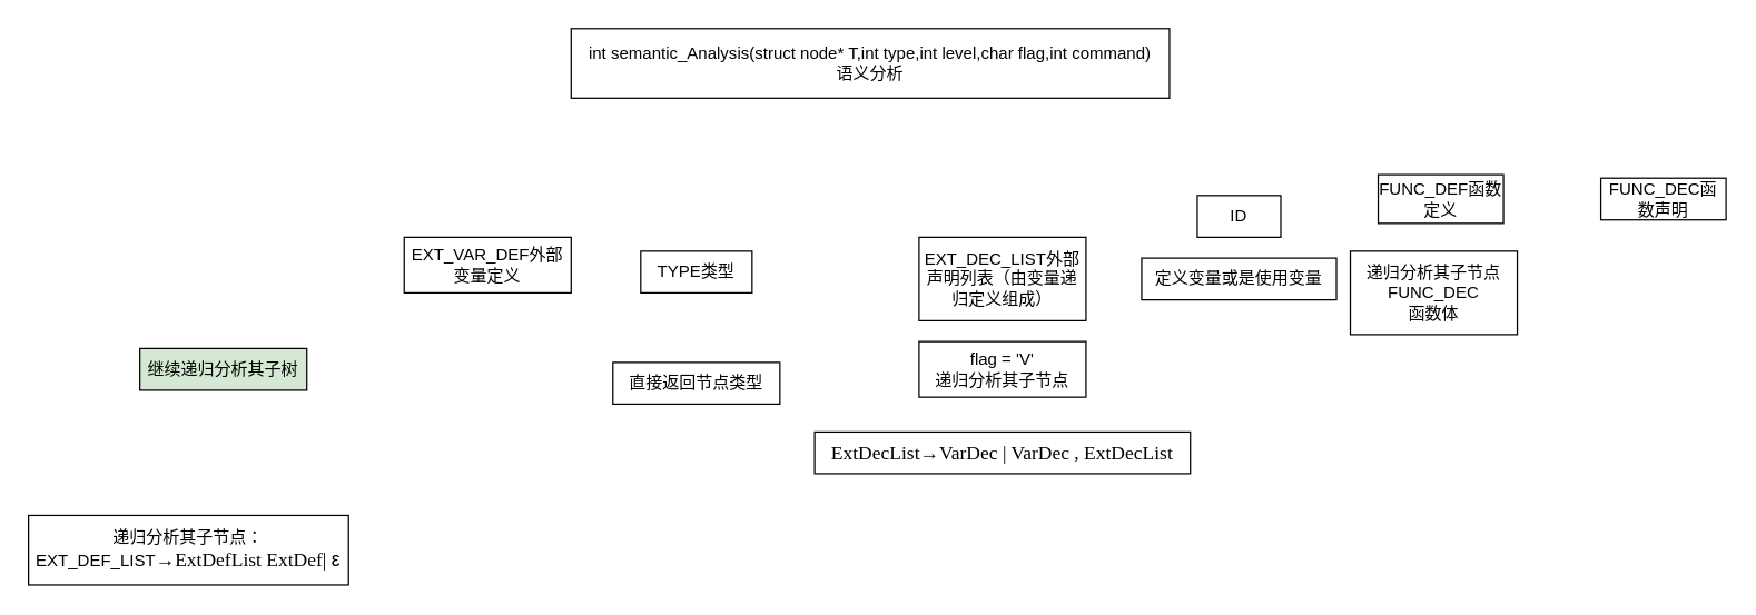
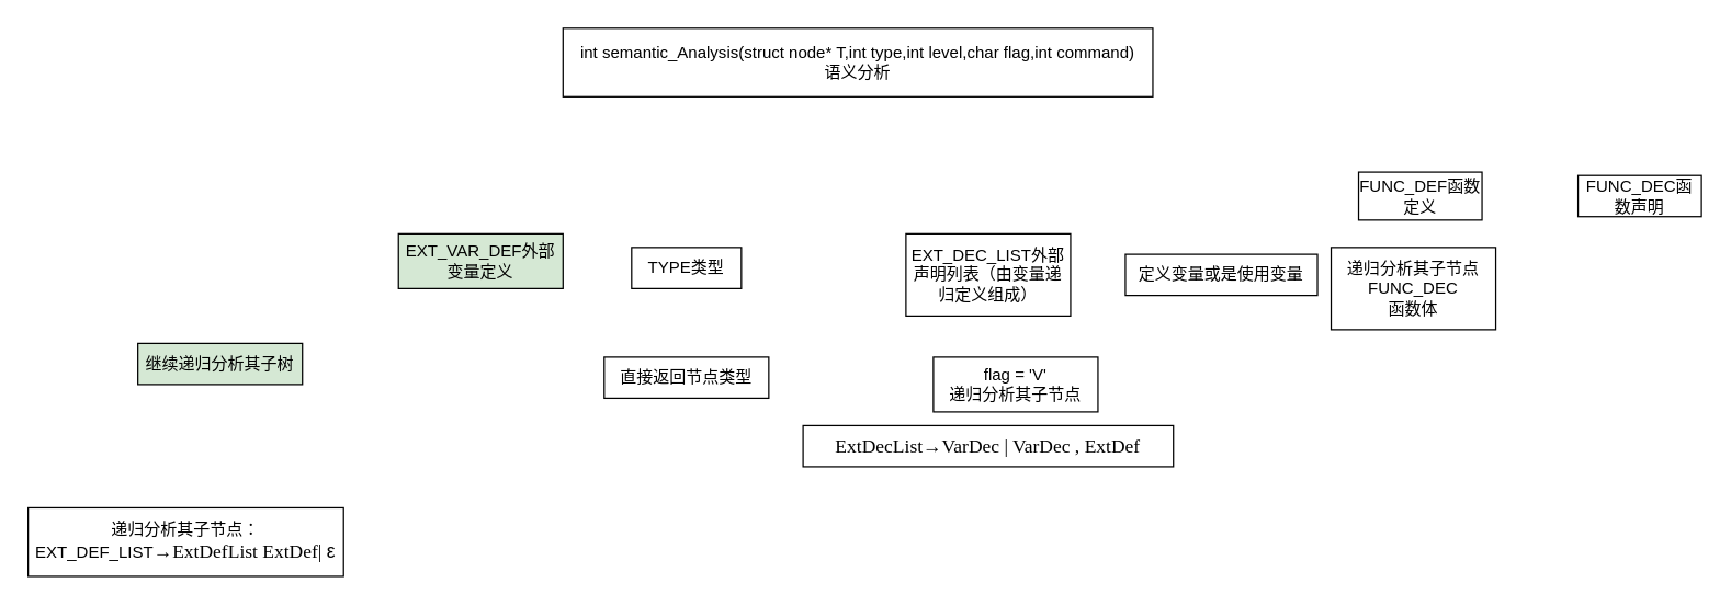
  <mxCell id="0" />
  <mxCell id="1" parent="0" />
  <mxCell id="2" value="int semantic_Analysis(struct node* T,int type,int level,char flag,int command)&lt;br&gt;语义分析" style="rounded=0;whiteSpace=wrap;html=1;" vertex="1" parent="1"><mxGeometry x="410" y="20" width="430" height="50" as="geometry" /></mxCell>
  <mxCell id="3" value="递归分析其子节点：&lt;br&gt;EXT_DEF_LIST&lt;span style=&quot;font-size: 10.5pt&quot;&gt;→&lt;/span&gt;&lt;span lang=&quot;EN-US&quot; style=&quot;font-size: 10.5pt ; font-family: &amp;#34;times new roman&amp;#34; , serif&quot;&gt;ExtDefList ExtDef|&amp;nbsp;&lt;/span&gt;&lt;span style=&quot;font-size: 10.5pt&quot;&gt;ε&lt;/span&gt;" style="whiteSpace=wrap;html=1;" vertex="1" parent="1"><mxGeometry x="20" y="370" width="230" height="50" as="geometry" /></mxCell>
- <mxCell id="4" value="EXT_VAR_DEF外部变量定义" style="whiteSpace=wrap;html=1;" vertex="1" parent="1"><mxGeometry x="290" y="170" width="120" height="40" as="geometry" /></mxCell>
+ <mxCell id="4" value="EXT_VAR_DEF外部变量定义" style="whiteSpace=wrap;html=1;fillColor=#d5e8d4;" vertex="1" parent="1"><mxGeometry x="290" y="170" width="120" height="40" as="geometry" /></mxCell>
  <mxCell id="5" value="继续递归分析其子树" style="whiteSpace=wrap;html=1;fillColor=#d5e8d4;" vertex="1" parent="1"><mxGeometry x="100" y="250" width="120" height="30" as="geometry" /></mxCell>
  <mxCell id="6" value="TYPE类型" style="whiteSpace=wrap;html=1;" vertex="1" parent="1"><mxGeometry x="460" y="180" width="80" height="30" as="geometry" /></mxCell>
  <mxCell id="7" value="直接返回节点类型" style="whiteSpace=wrap;html=1;" vertex="1" parent="1"><mxGeometry x="440" y="260" width="120" height="30" as="geometry" /></mxCell>
  <mxCell id="8" value="EXT_DEC_LIST外部声明列表（由变量递归定义组成）" style="whiteSpace=wrap;html=1;" vertex="1" parent="1"><mxGeometry x="660" y="170" width="120" height="60" as="geometry" /></mxCell>
- <mxCell id="9" value="&lt;span lang=&quot;EN-US&quot; style=&quot;font-size: 10.5pt ; font-family: &amp;#34;times new roman&amp;#34; , serif&quot;&gt;ExtDecList&lt;/span&gt;&lt;span style=&quot;font-size: 10.5pt&quot;&gt;→&lt;/span&gt;&lt;span lang=&quot;EN-US&quot; style=&quot;font-size: 10.5pt ; font-family: &amp;#34;times new roman&amp;#34; , serif&quot;&gt;VarDec | VarDec , ExtDecList&lt;/span&gt;" style="whiteSpace=wrap;html=1;" vertex="1" parent="1"><mxGeometry x="585" y="310" width="270" height="30" as="geometry" /></mxCell>
- <mxCell id="10" value="flag = 'V'&lt;br&gt;递归分析其子节点" style="whiteSpace=wrap;html=1;" vertex="1" parent="1"><mxGeometry x="660" y="245" width="120" height="40" as="geometry" /></mxCell>
- <mxCell id="11" value="ID" style="whiteSpace=wrap;html=1;" vertex="1" parent="1"><mxGeometry x="860" y="140" width="60" height="30" as="geometry" /></mxCell>
+ <mxCell id="9" value="&lt;span lang=&quot;EN-US&quot; style=&quot;font-size: 10.5pt ; font-family: &amp;#34;times new roman&amp;#34; , serif&quot;&gt;ExtDecList&lt;/span&gt;&lt;span style=&quot;font-size: 10.5pt&quot;&gt;→&lt;/span&gt;&lt;span lang=&quot;EN-US&quot; style=&quot;font-size: 10.5pt ; font-family: &amp;#34;times new roman&amp;#34; , serif&quot;&gt;VarDec | VarDec , ExtDef&lt;/span&gt;" style="whiteSpace=wrap;html=1;" vertex="1" parent="1"><mxGeometry x="585" y="310" width="270" height="30" as="geometry" /></mxCell>
+ <mxCell id="10" value="flag = 'V'&lt;br&gt;递归分析其子节点" style="whiteSpace=wrap;html=1;" vertex="1" parent="1"><mxGeometry x="680" y="260" width="120" height="40" as="geometry" /></mxCell>
  <mxCell id="12" value="定义变量或是使用变量" style="whiteSpace=wrap;html=1;" vertex="1" parent="1"><mxGeometry x="820" y="185" width="140" height="30" as="geometry" /></mxCell>
  <mxCell id="13" value="FUNC_DEF函数定义" style="whiteSpace=wrap;html=1;" vertex="1" parent="1"><mxGeometry x="990" y="125" width="90" height="35" as="geometry" /></mxCell>
  <mxCell id="14" value="递归分析其子节点&lt;br&gt;FUNC_DEC&lt;br&gt;函数体" style="whiteSpace=wrap;html=1;" vertex="1" parent="1"><mxGeometry x="970" y="180" width="120" height="60" as="geometry" /></mxCell>
  <mxCell id="15" value="FUNC_DEC函数声明" style="whiteSpace=wrap;html=1;" vertex="1" parent="1"><mxGeometry x="1150" y="127.5" width="90" height="30" as="geometry" /></mxCell>
